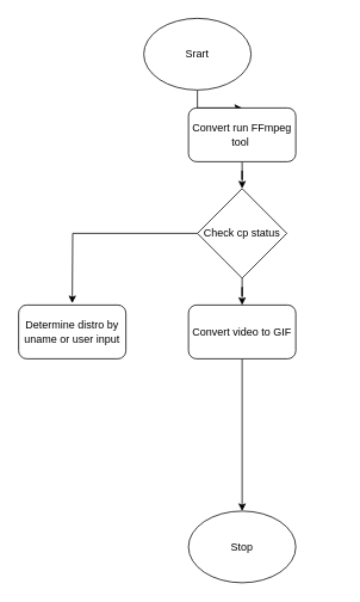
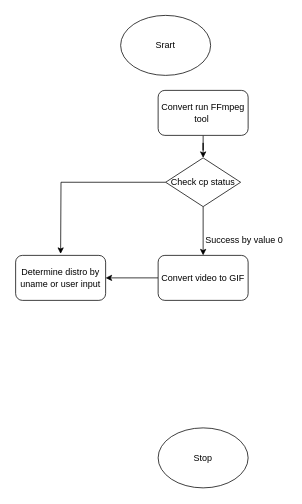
  <mxCell id="0" />
  <mxCell id="1" parent="0" />
- <mxCell id="2" style="edgeStyle=orthogonalEdgeStyle;rounded=0;orthogonalLoop=1;jettySize=auto;html=1;entryX=0.5;entryY=0;entryDx=0;entryDy=0;" edge="1" parent="1" source="3" target="6"><mxGeometry relative="1" as="geometry" /></mxCell>
  <mxCell id="3" value="Srart" style="ellipse;whiteSpace=wrap;html=1;" vertex="1" parent="1"><mxGeometry x="160" y="20" width="120" height="80" as="geometry" /></mxCell>
  <mxCell id="4" value="Stop" style="ellipse;whiteSpace=wrap;html=1;" vertex="1" parent="1"><mxGeometry x="210" y="570" width="120" height="80" as="geometry" /></mxCell>
  <mxCell id="5" style="edgeStyle=orthogonalEdgeStyle;rounded=0;orthogonalLoop=1;jettySize=auto;html=1;" edge="1" parent="1" source="6" target="9"><mxGeometry relative="1" as="geometry" /></mxCell>
  <mxCell id="6" value="&lt;span&gt;Convert run FFmpeg tool&amp;nbsp;&lt;/span&gt;" style="rounded=1;whiteSpace=wrap;html=1;" vertex="1" parent="1"><mxGeometry x="210" y="120" width="120" height="60" as="geometry" /></mxCell>
  <mxCell id="7" value="" style="edgeStyle=orthogonalEdgeStyle;rounded=0;orthogonalLoop=1;jettySize=auto;html=1;" edge="1" parent="1" source="9" target="11"><mxGeometry relative="1" as="geometry" /></mxCell>
  <mxCell id="8" style="edgeStyle=orthogonalEdgeStyle;rounded=0;orthogonalLoop=1;jettySize=auto;html=1;" edge="1" parent="1" source="9"><mxGeometry relative="1" as="geometry"><mxPoint x="80" y="338" as="targetPoint" /></mxGeometry></mxCell>
- <mxCell id="9" value="Check cp status" style="rhombus;whiteSpace=wrap;html=1;" vertex="1" parent="1"><mxGeometry x="220" y="210" width="100" height="100" as="geometry" /></mxCell>
- <mxCell id="10" style="edgeStyle=orthogonalEdgeStyle;rounded=0;orthogonalLoop=1;jettySize=auto;html=1;" edge="1" parent="1" source="11" target="4"><mxGeometry relative="1" as="geometry" /></mxCell>
+ <mxCell id="9" value="Check cp status" style="rhombus;whiteSpace=wrap;html=1;" vertex="1" parent="1"><mxGeometry x="220" y="210" width="100" height="65" as="geometry" /></mxCell>
+ <mxCell id="10" style="edgeStyle=orthogonalEdgeStyle;rounded=0;orthogonalLoop=1;jettySize=auto;html=1;" edge="1" parent="1" source="11" target="12"><mxGeometry relative="1" as="geometry" /></mxCell>
  <mxCell id="11" value="&lt;span&gt;Convert video to GIF&lt;/span&gt;" style="rounded=1;whiteSpace=wrap;html=1;" vertex="1" parent="1"><mxGeometry x="210" y="340" width="120" height="60" as="geometry" /></mxCell>
  <mxCell id="12" value="Determine distro by uname or user input" style="rounded=1;whiteSpace=wrap;html=1;" vertex="1" parent="1"><mxGeometry x="20" y="340" width="120" height="60" as="geometry" /></mxCell>
+ <mxCell id="13" value="Success by value 0" style="text;html=1;strokeColor=none;fillColor=none;align=center;verticalAlign=middle;whiteSpace=wrap;rounded=0;" vertex="1" parent="1"><mxGeometry x="270" y="310" width="110" height="20" as="geometry" /></mxCell>
